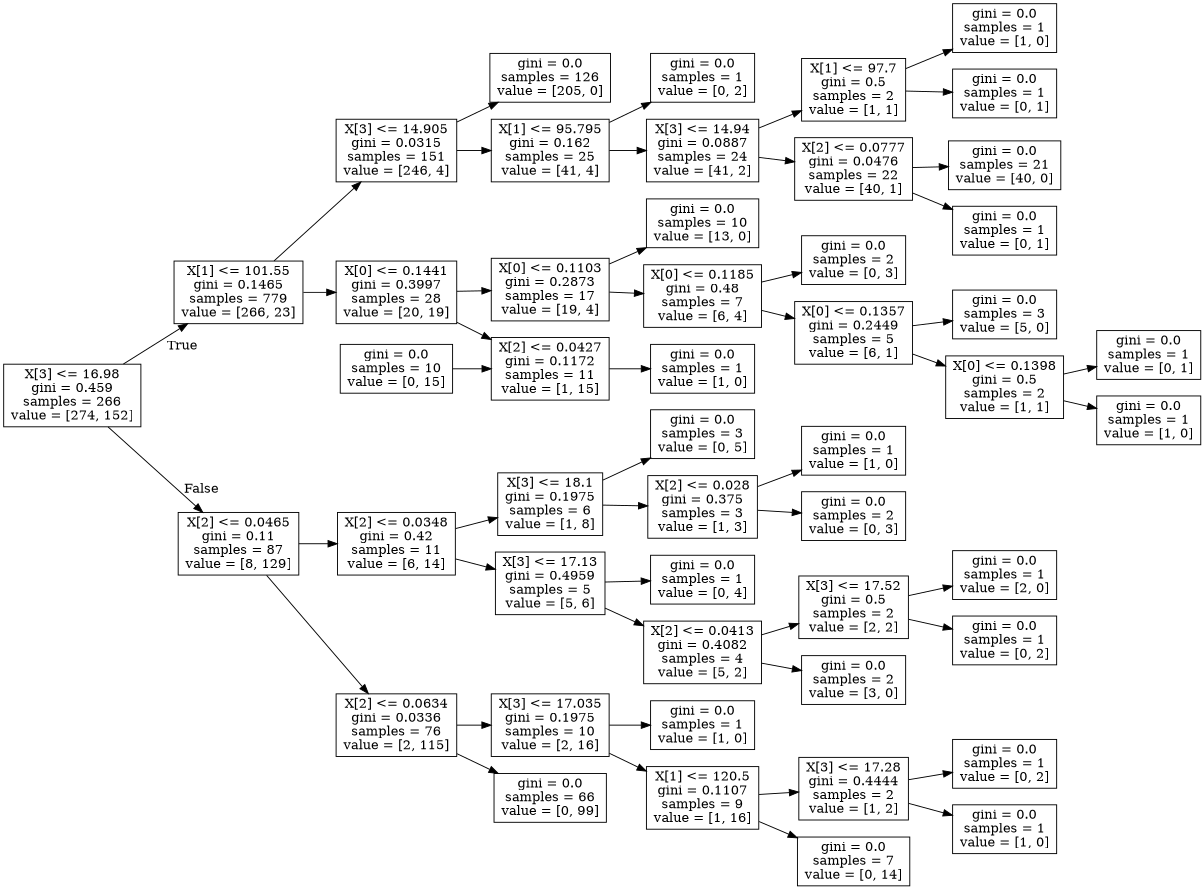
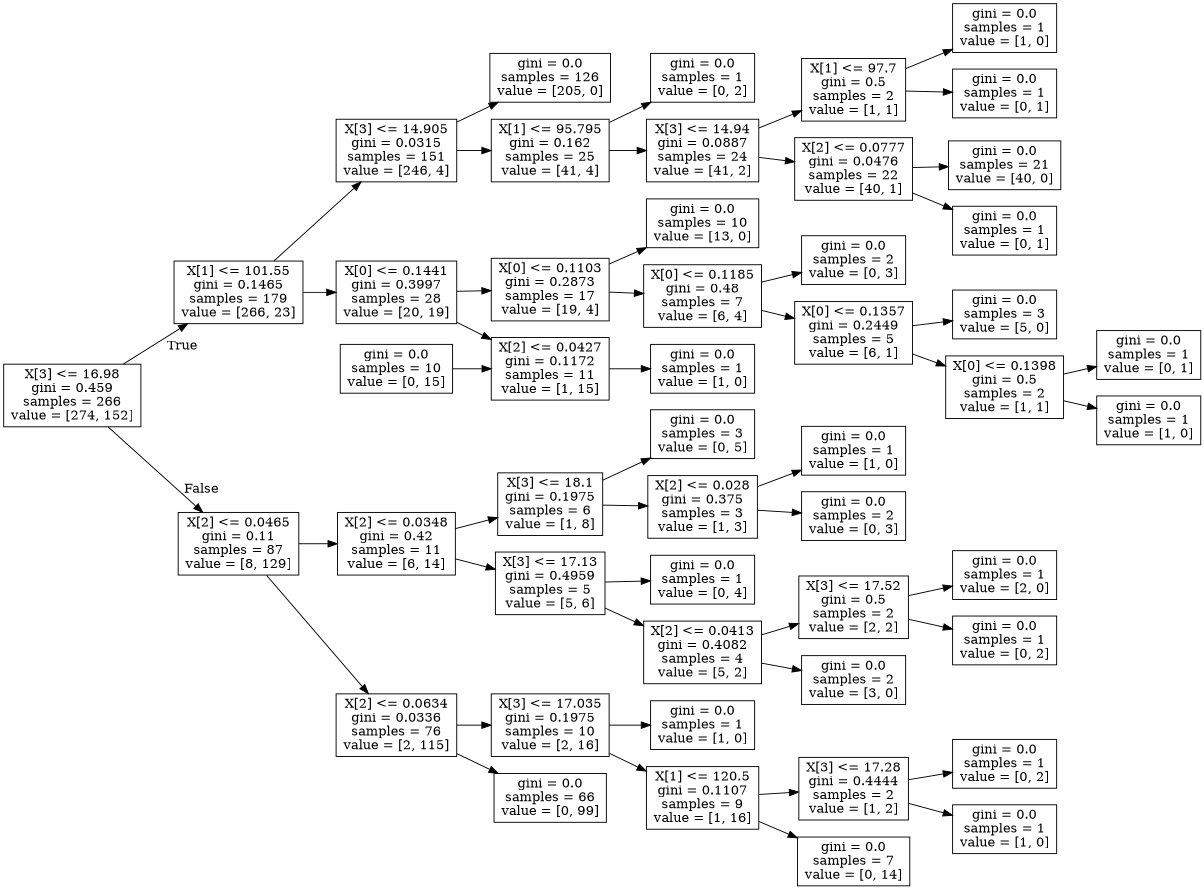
  digraph {
    rankdir=LR
    node [shape=box]
    n1 [label="X[3] <= 16.98\ngini = 0.459\nsamples = 266\nvalue = [274, 152]"]
-   n2 [label="X[1] <= 101.55\ngini = 0.1465\nsamples = 779\nvalue = [266, 23]"]
+   n2 [label="X[1] <= 101.55\ngini = 0.1465\nsamples = 179\nvalue = [266, 23]"]
    n3 [label="X[2] <= 0.0465\ngini = 0.11\nsamples = 87\nvalue = [8, 129]"]
    n4 [label="X[3] <= 14.905\ngini = 0.0315\nsamples = 151\nvalue = [246, 4]"]
    n5 [label="X[0] <= 0.1441\ngini = 0.3997\nsamples = 28\nvalue = [20, 19]"]
    n6 [label="X[2] <= 0.0348\ngini = 0.42\nsamples = 11\nvalue = [6, 14]"]
    n7 [label="X[2] <= 0.0634\ngini = 0.0336\nsamples = 76\nvalue = [2, 115]"]
    n8 [label="gini = 0.0\nsamples = 126\nvalue = [205, 0]"]
    n9 [label="X[1] <= 95.795\ngini = 0.162\nsamples = 25\nvalue = [41, 4]"]
    n10 [label="X[0] <= 0.1103\ngini = 0.2873\nsamples = 17\nvalue = [19, 4]"]
    n11 [label="X[2] <= 0.0427\ngini = 0.1172\nsamples = 11\nvalue = [1, 15]"]
    n12 [label="gini = 0.0\nsamples = 1\nvalue = [0, 2]"]
    n13 [label="X[3] <= 14.94\ngini = 0.0887\nsamples = 24\nvalue = [41, 2]"]
    n14 [label="X[1] <= 97.7\ngini = 0.5\nsamples = 2\nvalue = [1, 1]"]
    n15 [label="X[2] <= 0.0777\ngini = 0.0476\nsamples = 22\nvalue = [40, 1]"]
    n16 [label="gini = 0.0\nsamples = 1\nvalue = [1, 0]"]
    n17 [label="gini = 0.0\nsamples = 1\nvalue = [0, 1]"]
    n18 [label="gini = 0.0\nsamples = 21\nvalue = [40, 0]"]
    n19 [label="gini = 0.0\nsamples = 1\nvalue = [0, 1]"]
    n20 [label="gini = 0.0\nsamples = 10\nvalue = [13, 0]"]
    n21 [label="X[0] <= 0.1185\ngini = 0.48\nsamples = 7\nvalue = [6, 4]"]
    n22 [label="gini = 0.0\nsamples = 1\nvalue = [1, 0]"]
    n23 [label="gini = 0.0\nsamples = 2\nvalue = [0, 3]"]
    n24 [label="X[0] <= 0.1357\ngini = 0.2449\nsamples = 5\nvalue = [6, 1]"]
    n25 [label="gini = 0.0\nsamples = 3\nvalue = [5, 0]"]
    n26 [label="X[0] <= 0.1398\ngini = 0.5\nsamples = 2\nvalue = [1, 1]"]
    n27 [label="gini = 0.0\nsamples = 1\nvalue = [0, 1]"]
    n28 [label="gini = 0.0\nsamples = 1\nvalue = [1, 0]"]
    n29 [label="gini = 0.0\nsamples = 10\nvalue = [0, 15]"]
    n30 [label="X[3] <= 18.1\ngini = 0.1975\nsamples = 6\nvalue = [1, 8]"]
    n31 [label="X[3] <= 17.13\ngini = 0.4959\nsamples = 5\nvalue = [5, 6]"]
    n32 [label="X[3] <= 17.035\ngini = 0.1975\nsamples = 10\nvalue = [2, 16]"]
    n33 [label="gini = 0.0\nsamples = 66\nvalue = [0, 99]"]
    n34 [label="gini = 0.0\nsamples = 3\nvalue = [0, 5]"]
    n35 [label="X[2] <= 0.028\ngini = 0.375\nsamples = 3\nvalue = [1, 3]"]
    n36 [label="gini = 0.0\nsamples = 1\nvalue = [0, 4]"]
    n37 [label="X[2] <= 0.0413\ngini = 0.4082\nsamples = 4\nvalue = [5, 2]"]
    n38 [label="gini = 0.0\nsamples = 1\nvalue = [1, 0]"]
    n39 [label="gini = 0.0\nsamples = 2\nvalue = [0, 3]"]
    n40 [label="X[3] <= 17.52\ngini = 0.5\nsamples = 2\nvalue = [2, 2]"]
    n41 [label="gini = 0.0\nsamples = 2\nvalue = [3, 0]"]
    n42 [label="gini = 0.0\nsamples = 1\nvalue = [2, 0]"]
    n43 [label="gini = 0.0\nsamples = 1\nvalue = [0, 2]"]
    n44 [label="gini = 0.0\nsamples = 1\nvalue = [1, 0]"]
    n45 [label="X[1] <= 120.5\ngini = 0.1107\nsamples = 9\nvalue = [1, 16]"]
    n46 [label="X[3] <= 17.28\ngini = 0.4444\nsamples = 2\nvalue = [1, 2]"]
    n47 [label="gini = 0.0\nsamples = 7\nvalue = [0, 14]"]
    n48 [label="gini = 0.0\nsamples = 1\nvalue = [0, 2]"]
    n49 [label="gini = 0.0\nsamples = 1\nvalue = [1, 0]"]
    n1 -> n2 [headlabel=True labelangle=45 labeldistance=2.5]
    n1 -> n3 [headlabel=False labelangle=-45 labeldistance=2.5]
    n2 -> n4
    n2 -> n5
    n3 -> n6
    n3 -> n7
    n4 -> n8
    n4 -> n9
    n5 -> n10
    n5 -> n11
    n6 -> n30
    n6 -> n31
    n7 -> n32
    n7 -> n33
    n9 -> n12
    n9 -> n13
    n10 -> n20
    n10 -> n21
    n11 -> n22
    n13 -> n14
    n13 -> n15
    n14 -> n16
    n14 -> n17
    n15 -> n18
    n15 -> n19
    n21 -> n23
    n21 -> n24
    n24 -> n25
    n24 -> n26
    n26 -> n27
    n26 -> n28
    n29 -> n11
    n30 -> n34
    n30 -> n35
    n31 -> n36
    n31 -> n37
    n32 -> n44
    n32 -> n45
    n35 -> n38
    n35 -> n39
    n37 -> n40
    n37 -> n41
    n40 -> n42
    n40 -> n43
    n45 -> n46
    n45 -> n47
    n46 -> n48
    n46 -> n49
  }
